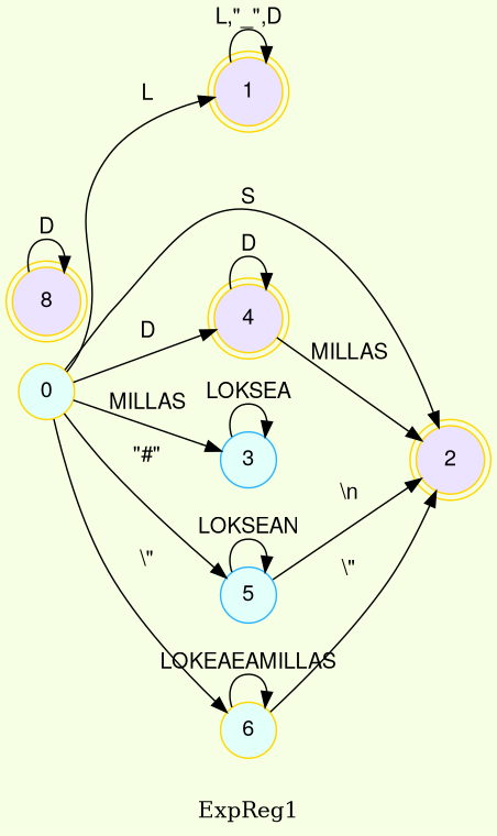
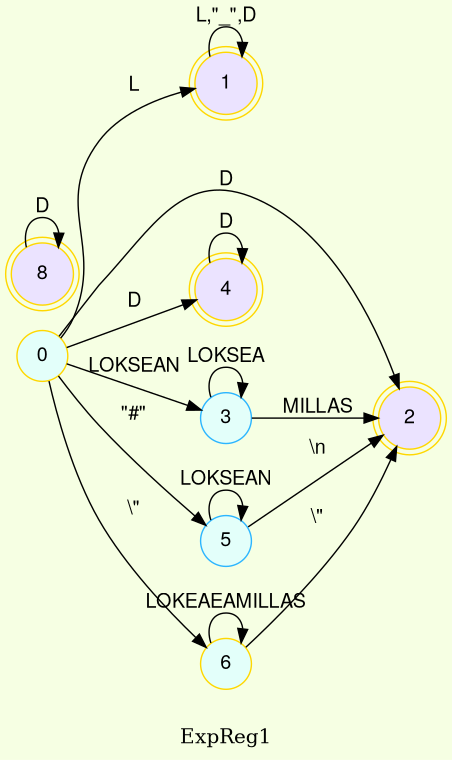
  digraph {
    bgcolor="#F6FFE3"
    label=ExpReg1
    rankdir=LR
    node [color=gold fillcolor="#EBE3FF" fontname="Helvetica,Arial,sans-serif" shape=doublecircle style=filled]
    edge [fontname="Helvetica,Arial,sans-serif"]
    1
    2
    4
    8
    0 [fillcolor="#E3FFFA" shape=circle]
    3 [color="#2CB5FF" fillcolor="#E3FFFA" shape=circle]
    5 [color="#2CB5FF" fillcolor="#E3FFFA" shape=circle]
    6 [fillcolor="#E3FFFA" shape=circle]
    1 -> 1 [label="L,\"_\",D"]
    4 -> 4 [label=D]
    8 -> 8 [label=D]
    0 -> 1 [label=L]
-   0 -> 2 [label=S]
+   0 -> 2 [label=D]
    0 -> 4 [label=D]
-   0 -> 3 [label=MILLAS]
+   0 -> 3 [label=LOKSEAN]
    0 -> 5 [label="\"#\""]
    0 -> 6 [label="\\\""]
-   4 -> 2 [label=MILLAS]
+   3 -> 2 [label=MILLAS]
    3 -> 3 [label=LOKSEA]
    5 -> 2 [label="\\n"]
    5 -> 5 [label=LOKSEAN]
    6 -> 2 [label="\\\""]
    6 -> 6 [label=LOKEAEAMILLAS]
  }
